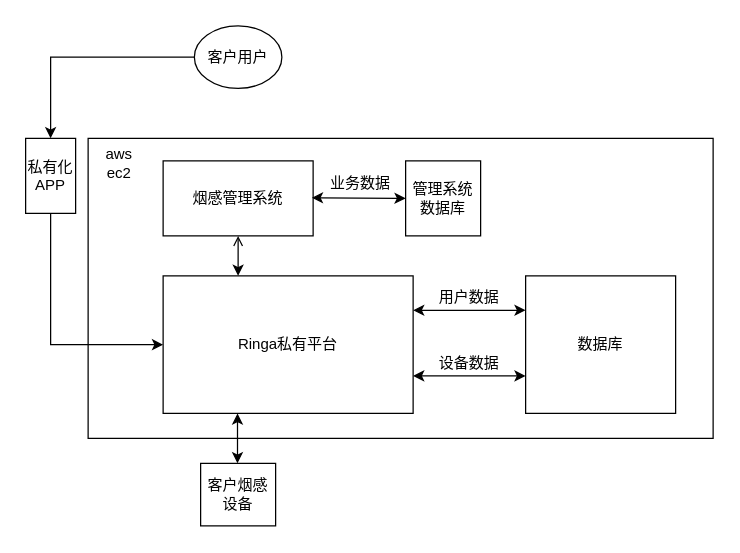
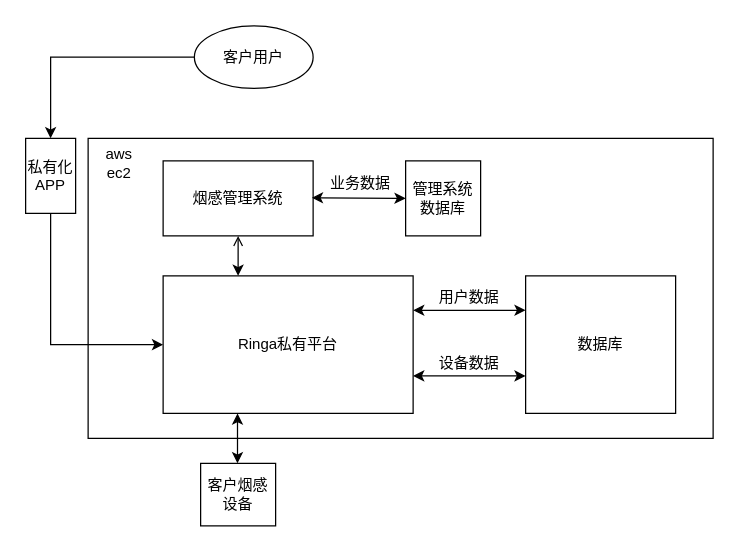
  <mxCell id="0" />
  <mxCell id="1" parent="0" />
  <mxCell id="2" value="" style="rounded=0;whiteSpace=wrap;html=1;" vertex="1" parent="1"><mxGeometry x="70" y="110" width="500" height="240" as="geometry" /></mxCell>
  <mxCell id="3" value="Ringa私有平台" style="rounded=0;whiteSpace=wrap;html=1;" vertex="1" parent="1"><mxGeometry x="130" y="220" width="200" height="110" as="geometry" /></mxCell>
  <mxCell id="4" style="edgeStyle=orthogonalEdgeStyle;rounded=0;orthogonalLoop=1;jettySize=auto;html=1;entryX=0;entryY=0.5;entryDx=0;entryDy=0;exitX=0.5;exitY=1;exitDx=0;exitDy=0;" edge="1" parent="1" source="5" target="3"><mxGeometry relative="1" as="geometry" /></mxCell>
  <mxCell id="5" value="私有化&lt;br&gt;APP" style="rounded=0;whiteSpace=wrap;html=1;" vertex="1" parent="1"><mxGeometry x="20" y="110" width="40" height="60" as="geometry" /></mxCell>
  <mxCell id="6" value="烟感管理系统" style="rounded=0;whiteSpace=wrap;html=1;" vertex="1" parent="1"><mxGeometry x="130" y="128" width="120" height="60" as="geometry" /></mxCell>
  <mxCell id="7" value="数据库" style="rounded=0;whiteSpace=wrap;html=1;align=center;" vertex="1" parent="1"><mxGeometry x="420" y="220" width="120" height="110" as="geometry" /></mxCell>
  <mxCell id="8" value="客户烟感设备" style="rounded=0;whiteSpace=wrap;html=1;" vertex="1" parent="1"><mxGeometry x="160" y="370" width="60" height="50" as="geometry" /></mxCell>
  <mxCell id="9" style="edgeStyle=orthogonalEdgeStyle;rounded=0;orthogonalLoop=1;jettySize=auto;html=1;entryX=0.5;entryY=0;entryDx=0;entryDy=0;" edge="1" parent="1" source="10" target="5"><mxGeometry relative="1" as="geometry" /></mxCell>
- <mxCell id="10" value="客户用户" style="ellipse;whiteSpace=wrap;html=1;" vertex="1" parent="1"><mxGeometry x="155" y="20" width="70" height="50" as="geometry" /></mxCell>
+ <mxCell id="10" value="客户用户" style="ellipse;whiteSpace=wrap;html=1;" vertex="1" parent="1"><mxGeometry x="155" y="20" width="95" height="50" as="geometry" /></mxCell>
  <mxCell id="11" value="" style="endArrow=open;startArrow=classic;html=1;entryX=0.5;entryY=1;entryDx=0;entryDy=0;exitX=0.3;exitY=0;exitDx=0;exitDy=0;exitPerimeter=0;" edge="1" parent="1" target="6" source="3"><mxGeometry width="50" height="50" relative="1" as="geometry"><mxPoint x="260" y="218" as="sourcePoint" /><mxPoint x="384" y="150" as="targetPoint" /></mxGeometry></mxCell>
  <mxCell id="12" value="" style="endArrow=classic;startArrow=classic;html=1;entryX=0.5;entryY=1;entryDx=0;entryDy=0;" edge="1" parent="1"><mxGeometry width="50" height="50" relative="1" as="geometry"><mxPoint x="189.5" y="370" as="sourcePoint" /><mxPoint x="189.5" y="330" as="targetPoint" /></mxGeometry></mxCell>
  <mxCell id="13" value="" style="endArrow=classic;startArrow=classic;html=1;exitX=1;exitY=0.25;exitDx=0;exitDy=0;entryX=0;entryY=0.25;entryDx=0;entryDy=0;" edge="1" parent="1" source="3" target="7"><mxGeometry width="50" height="50" relative="1" as="geometry"><mxPoint x="360" y="330" as="sourcePoint" /><mxPoint x="410" y="280" as="targetPoint" /></mxGeometry></mxCell>
  <mxCell id="14" value="" style="endArrow=classic;startArrow=classic;html=1;exitX=1;exitY=0.25;exitDx=0;exitDy=0;entryX=0;entryY=0.25;entryDx=0;entryDy=0;" edge="1" parent="1"><mxGeometry width="50" height="50" relative="1" as="geometry"><mxPoint x="330" y="300" as="sourcePoint" /><mxPoint x="420" y="300" as="targetPoint" /></mxGeometry></mxCell>
  <mxCell id="15" value="设备数据" style="text;html=1;strokeColor=none;fillColor=none;align=center;verticalAlign=middle;whiteSpace=wrap;rounded=0;" vertex="1" parent="1"><mxGeometry x="350" y="280" width="50" height="20" as="geometry" /></mxCell>
  <mxCell id="16" value="用户数据" style="text;html=1;strokeColor=none;fillColor=none;align=center;verticalAlign=middle;whiteSpace=wrap;rounded=0;" vertex="1" parent="1"><mxGeometry x="350" y="227" width="50" height="20" as="geometry" /></mxCell>
  <mxCell id="17" value="管理系统数据库" style="whiteSpace=wrap;html=1;aspect=fixed;" vertex="1" parent="1"><mxGeometry x="324" y="128" width="60" height="60" as="geometry" /></mxCell>
  <mxCell id="18" value="" style="endArrow=classic;startArrow=classic;html=1;exitX=1;exitY=0.25;exitDx=0;exitDy=0;entryX=0;entryY=0.5;entryDx=0;entryDy=0;" edge="1" parent="1" target="17"><mxGeometry width="50" height="50" relative="1" as="geometry"><mxPoint x="249" y="157.5" as="sourcePoint" /><mxPoint x="319" y="158" as="targetPoint" /></mxGeometry></mxCell>
  <mxCell id="19" value="业务数据" style="text;html=1;strokeColor=none;fillColor=none;align=center;verticalAlign=middle;whiteSpace=wrap;rounded=0;" vertex="1" parent="1"><mxGeometry x="263" y="136" width="50" height="20" as="geometry" /></mxCell>
  <mxCell id="20" value="aws&lt;br&gt;ec2" style="text;html=1;strokeColor=none;fillColor=none;align=center;verticalAlign=middle;whiteSpace=wrap;rounded=0;" vertex="1" parent="1"><mxGeometry x="70" y="120" width="50" height="20" as="geometry" /></mxCell>
